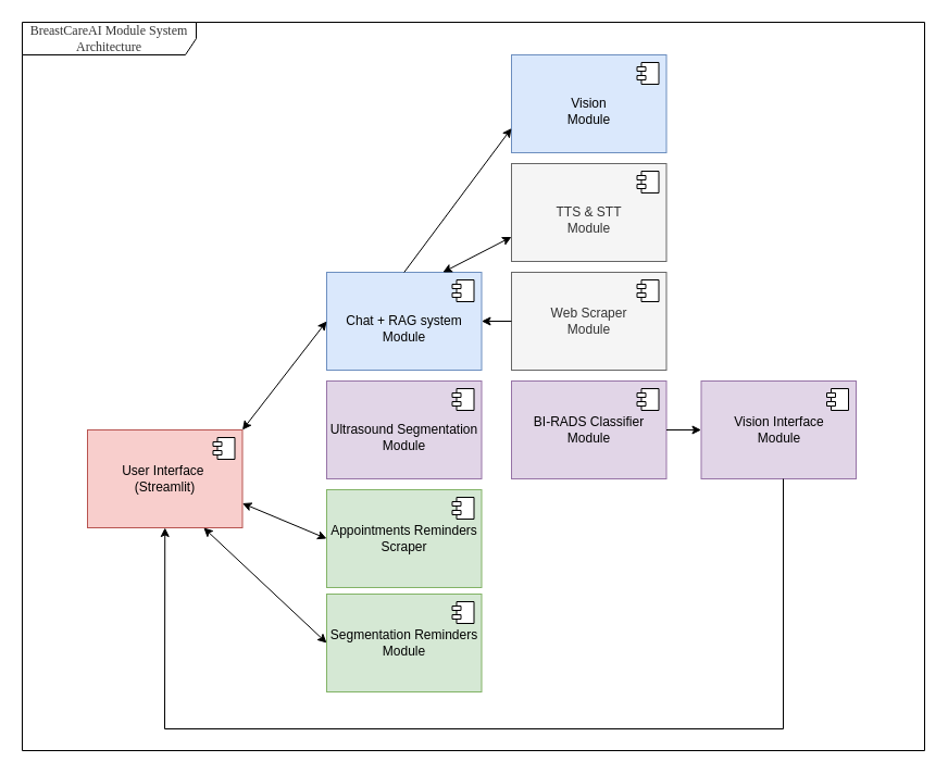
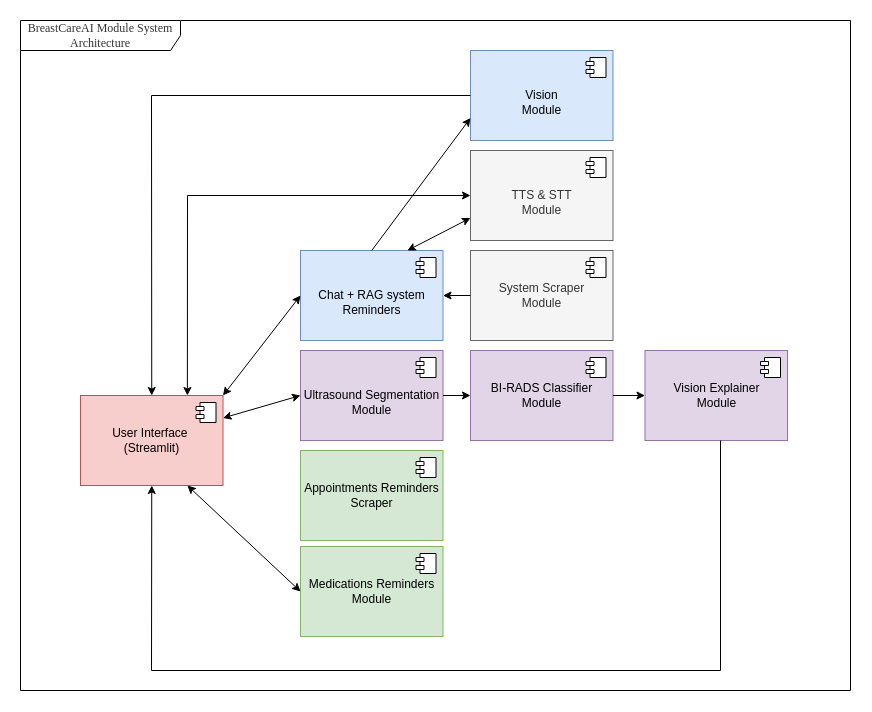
  <mxCell id="0" />
  <mxCell id="1" parent="0" />
  <mxCell id="2" value="&lt;span style=&quot;color: rgb(51, 51, 51); font-family: -webkit-standard; text-align: start; caret-color: rgb(0, 0, 0);&quot;&gt;&lt;font style=&quot;font-size: 12px;&quot;&gt;BreastCareAI Module System Architecture&lt;/font&gt;&lt;/span&gt;" style="shape=umlFrame;whiteSpace=wrap;html=1;pointerEvents=0;recursiveResize=0;container=1;collapsible=0;width=160;" vertex="1" parent="1"><mxGeometry x="20" y="20" width="830" height="670" as="geometry" /></mxCell>
  <mxCell id="3" value="User Interface&amp;nbsp;&lt;div&gt;(Streamlit)&lt;/div&gt;" style="html=1;dropTarget=0;whiteSpace=wrap;fillColor=#f8cecc;strokeColor=#b85450;" vertex="1" parent="2"><mxGeometry x="60" y="375" width="142.5" height="90" as="geometry" /></mxCell>
  <mxCell id="4" value="" style="shape=module;jettyWidth=8;jettyHeight=4;" vertex="1" parent="3"><mxGeometry x="1" width="20" height="20" relative="1" as="geometry"><mxPoint x="-27" y="7" as="offset" /></mxGeometry></mxCell>
- <mxCell id="5" value="&lt;div&gt;&lt;br&gt;&lt;/div&gt;Chat + RAG system&lt;div&gt;Module&lt;/div&gt;" style="html=1;dropTarget=0;whiteSpace=wrap;fillColor=#dae8fc;strokeColor=#6c8ebf;" vertex="1" parent="2"><mxGeometry x="280" y="230" width="142.5" height="90" as="geometry" /></mxCell>
+ <mxCell id="5" value="&lt;div&gt;&lt;br&gt;&lt;/div&gt;Chat + RAG system&lt;div&gt;Reminders&lt;/div&gt;" style="html=1;dropTarget=0;whiteSpace=wrap;fillColor=#dae8fc;strokeColor=#6c8ebf;" vertex="1" parent="2"><mxGeometry x="280" y="230" width="142.5" height="90" as="geometry" /></mxCell>
  <mxCell id="6" value="" style="shape=module;jettyWidth=8;jettyHeight=4;" vertex="1" parent="5"><mxGeometry x="1" width="20" height="20" relative="1" as="geometry"><mxPoint x="-27" y="7" as="offset" /></mxGeometry></mxCell>
  <mxCell id="7" value="" style="endArrow=classic;startArrow=classic;html=1;rounded=0;entryX=0;entryY=0.5;entryDx=0;entryDy=0;exitX=1;exitY=0;exitDx=0;exitDy=0;" edge="1" parent="2" source="3" target="5"><mxGeometry width="50" height="50" relative="1" as="geometry"><mxPoint x="130" y="375" as="sourcePoint" /><mxPoint x="180" y="325" as="targetPoint" /></mxGeometry></mxCell>
  <mxCell id="8" value="&lt;div&gt;&lt;br&gt;&lt;/div&gt;Ultrasound Segmentation&lt;div&gt;Module&lt;/div&gt;" style="html=1;dropTarget=0;whiteSpace=wrap;fillColor=#e1d5e7;strokeColor=#9673a6;" vertex="1" parent="2"><mxGeometry x="280" y="330" width="142.5" height="90" as="geometry" /></mxCell>
  <mxCell id="9" value="" style="shape=module;jettyWidth=8;jettyHeight=4;" vertex="1" parent="8"><mxGeometry x="1" width="20" height="20" relative="1" as="geometry"><mxPoint x="-27" y="7" as="offset" /></mxGeometry></mxCell>
+ <mxCell id="10" value="" style="endArrow=classic;startArrow=classic;html=1;rounded=0;exitX=1;exitY=0.25;exitDx=0;exitDy=0;entryX=0;entryY=0.5;entryDx=0;entryDy=0;" edge="1" parent="2" source="3" target="8"><mxGeometry width="50" height="50" relative="1" as="geometry"><mxPoint x="180" y="330" as="sourcePoint" /><mxPoint x="230" y="280" as="targetPoint" /></mxGeometry></mxCell>
  <mxCell id="11" value="Appointments Reminders Scraper" style="html=1;dropTarget=0;whiteSpace=wrap;fillColor=#d5e8d4;strokeColor=#82b366;" vertex="1" parent="2"><mxGeometry x="280" y="430" width="142.5" height="90" as="geometry" /></mxCell>
  <mxCell id="12" value="" style="shape=module;jettyWidth=8;jettyHeight=4;" vertex="1" parent="11"><mxGeometry x="1" width="20" height="20" relative="1" as="geometry"><mxPoint x="-27" y="7" as="offset" /></mxGeometry></mxCell>
- <mxCell id="13" value="" style="endArrow=classic;startArrow=classic;html=1;rounded=0;entryX=0;entryY=0.5;entryDx=0;entryDy=0;exitX=1;exitY=0.75;exitDx=0;exitDy=0;" edge="1" parent="2" source="3" target="11"><mxGeometry width="50" height="50" relative="1" as="geometry"><mxPoint x="170" y="465" as="sourcePoint" /><mxPoint x="260" y="550" as="targetPoint" /></mxGeometry></mxCell>
- <mxCell id="14" value="&lt;div&gt;Web Scraper&lt;/div&gt;&lt;div&gt;Module&lt;/div&gt;" style="html=1;dropTarget=0;whiteSpace=wrap;fillColor=#f5f5f5;strokeColor=#666666;fontColor=#333333;" vertex="1" parent="2"><mxGeometry x="450" y="230" width="142.5" height="90" as="geometry" /></mxCell>
+ <mxCell id="14" value="&lt;div&gt;System Scraper&lt;/div&gt;&lt;div&gt;Module&lt;/div&gt;" style="html=1;dropTarget=0;whiteSpace=wrap;fillColor=#f5f5f5;strokeColor=#666666;fontColor=#333333;" vertex="1" parent="2"><mxGeometry x="450" y="230" width="142.5" height="90" as="geometry" /></mxCell>
  <mxCell id="15" value="" style="shape=module;jettyWidth=8;jettyHeight=4;" vertex="1" parent="14"><mxGeometry x="1" width="20" height="20" relative="1" as="geometry"><mxPoint x="-27" y="7" as="offset" /></mxGeometry></mxCell>
  <mxCell id="16" value="&lt;div&gt;&lt;br class=&quot;Apple-interchange-newline&quot;&gt;Vision&lt;div&gt;Module&lt;/div&gt;&lt;/div&gt;" style="html=1;dropTarget=0;whiteSpace=wrap;fillColor=#dae8fc;strokeColor=#6c8ebf;" vertex="1" parent="2"><mxGeometry x="450" y="30" width="142.5" height="90" as="geometry" /></mxCell>
  <mxCell id="17" value="" style="shape=module;jettyWidth=8;jettyHeight=4;" vertex="1" parent="16"><mxGeometry x="1" width="20" height="20" relative="1" as="geometry"><mxPoint x="-27" y="7" as="offset" /></mxGeometry></mxCell>
  <mxCell id="18" value="" style="endArrow=classic;html=1;rounded=0;exitX=0;exitY=0.5;exitDx=0;exitDy=0;entryX=1;entryY=0.5;entryDx=0;entryDy=0;" edge="1" parent="2" source="14" target="5"><mxGeometry width="50" height="50" relative="1" as="geometry"><mxPoint x="768.75" y="140" as="sourcePoint" /><mxPoint x="670" y="295" as="targetPoint" /></mxGeometry></mxCell>
  <mxCell id="19" value="&lt;div&gt;&lt;br&gt;&lt;/div&gt;&lt;div&gt;&lt;span style=&quot;background-color: transparent; color: light-dark(rgb(51, 51, 51), rgb(193, 193, 193));&quot;&gt;TTS &amp;amp; STT&lt;/span&gt;&lt;/div&gt;&lt;div&gt;&lt;span style=&quot;background-color: transparent; color: light-dark(rgb(51, 51, 51), rgb(193, 193, 193));&quot;&gt;Module&lt;/span&gt;&lt;/div&gt;" style="html=1;dropTarget=0;whiteSpace=wrap;fillColor=#f5f5f5;strokeColor=#666666;fontColor=#333333;" vertex="1" parent="2"><mxGeometry x="450" y="130" width="142.5" height="90" as="geometry" /></mxCell>
  <mxCell id="20" value="" style="shape=module;jettyWidth=8;jettyHeight=4;" vertex="1" parent="19"><mxGeometry x="1" width="20" height="20" relative="1" as="geometry"><mxPoint x="-27" y="7" as="offset" /></mxGeometry></mxCell>
  <mxCell id="21" value="" style="endArrow=classic;startArrow=classic;html=1;rounded=0;exitX=0.75;exitY=0;exitDx=0;exitDy=0;entryX=0;entryY=0.75;entryDx=0;entryDy=0;" edge="1" parent="2" source="5" target="19"><mxGeometry width="50" height="50" relative="1" as="geometry"><mxPoint x="400" y="210" as="sourcePoint" /><mxPoint x="450" y="160" as="targetPoint" /></mxGeometry></mxCell>
  <mxCell id="22" value="&lt;div&gt;BI-RADS Classifier&lt;/div&gt;&lt;div&gt;Module&lt;/div&gt;" style="html=1;dropTarget=0;whiteSpace=wrap;fillColor=#e1d5e7;strokeColor=#9673a6;" vertex="1" parent="2"><mxGeometry x="450" y="330" width="142.5" height="90" as="geometry" /></mxCell>
  <mxCell id="23" value="" style="shape=module;jettyWidth=8;jettyHeight=4;" vertex="1" parent="22"><mxGeometry x="1" width="20" height="20" relative="1" as="geometry"><mxPoint x="-27" y="7" as="offset" /></mxGeometry></mxCell>
- <mxCell id="25" value="&lt;div&gt;&lt;span style=&quot;background-color: transparent; color: light-dark(rgb(0, 0, 0), rgb(255, 255, 255));&quot;&gt;Vision Interface&lt;/span&gt;&lt;/div&gt;&lt;div&gt;&lt;span style=&quot;background-color: transparent; color: light-dark(rgb(0, 0, 0), rgb(255, 255, 255));&quot;&gt;Module&lt;/span&gt;&lt;/div&gt;" style="html=1;dropTarget=0;whiteSpace=wrap;fillColor=#e1d5e7;strokeColor=#9673a6;" vertex="1" parent="2"><mxGeometry x="624.5" y="330" width="142.5" height="90" as="geometry" /></mxCell>
+ <mxCell id="24" value="" style="endArrow=classic;html=1;rounded=0;exitX=1;exitY=0.5;exitDx=0;exitDy=0;entryX=0;entryY=0.5;entryDx=0;entryDy=0;" edge="1" parent="2" source="8" target="22"><mxGeometry width="50" height="50" relative="1" as="geometry"><mxPoint x="670" y="390" as="sourcePoint" /><mxPoint x="720" y="340" as="targetPoint" /></mxGeometry></mxCell>
+ <mxCell id="25" value="&lt;div&gt;&lt;span style=&quot;background-color: transparent; color: light-dark(rgb(0, 0, 0), rgb(255, 255, 255));&quot;&gt;Vision Explainer&lt;/span&gt;&lt;/div&gt;&lt;div&gt;&lt;span style=&quot;background-color: transparent; color: light-dark(rgb(0, 0, 0), rgb(255, 255, 255));&quot;&gt;Module&lt;/span&gt;&lt;/div&gt;" style="html=1;dropTarget=0;whiteSpace=wrap;fillColor=#e1d5e7;strokeColor=#9673a6;" vertex="1" parent="2"><mxGeometry x="624.5" y="330" width="142.5" height="90" as="geometry" /></mxCell>
  <mxCell id="26" value="" style="shape=module;jettyWidth=8;jettyHeight=4;" vertex="1" parent="25"><mxGeometry x="1" width="20" height="20" relative="1" as="geometry"><mxPoint x="-27" y="7" as="offset" /></mxGeometry></mxCell>
  <mxCell id="27" value="" style="endArrow=classic;html=1;rounded=0;exitX=1;exitY=0.5;exitDx=0;exitDy=0;entryX=0;entryY=0.5;entryDx=0;entryDy=0;" edge="1" parent="2" source="22" target="25"><mxGeometry width="50" height="50" relative="1" as="geometry"><mxPoint x="620" y="380" as="sourcePoint" /><mxPoint x="670" y="330" as="targetPoint" /></mxGeometry></mxCell>
- <mxCell id="28" value="Segmentation Reminders Module" style="html=1;dropTarget=0;whiteSpace=wrap;fillColor=#d5e8d4;strokeColor=#82b366;" vertex="1" parent="2"><mxGeometry x="280" y="526" width="142.5" height="90" as="geometry" /></mxCell>
+ <mxCell id="28" value="Medications Reminders Module" style="html=1;dropTarget=0;whiteSpace=wrap;fillColor=#d5e8d4;strokeColor=#82b366;" vertex="1" parent="2"><mxGeometry x="280" y="526" width="142.5" height="90" as="geometry" /></mxCell>
  <mxCell id="29" value="" style="shape=module;jettyWidth=8;jettyHeight=4;" vertex="1" parent="28"><mxGeometry x="1" width="20" height="20" relative="1" as="geometry"><mxPoint x="-27" y="7" as="offset" /></mxGeometry></mxCell>
  <mxCell id="30" value="" style="endArrow=classic;startArrow=classic;html=1;rounded=0;entryX=0.75;entryY=1;entryDx=0;entryDy=0;exitX=0;exitY=0.5;exitDx=0;exitDy=0;" edge="1" parent="2" source="28" target="3"><mxGeometry width="50" height="50" relative="1" as="geometry"><mxPoint x="160" y="550" as="sourcePoint" /><mxPoint x="210" y="500" as="targetPoint" /></mxGeometry></mxCell>
  <mxCell id="31" value="" style="endArrow=classic;html=1;rounded=0;entryX=0.5;entryY=1;entryDx=0;entryDy=0;" edge="1" parent="2" target="3"><mxGeometry width="50" height="50" relative="1" as="geometry"><mxPoint x="700" y="420" as="sourcePoint" /><mxPoint x="750" y="370" as="targetPoint" /><Array as="points"><mxPoint x="700" y="650" /><mxPoint x="131" y="650" /></Array></mxGeometry></mxCell>
  <mxCell id="32" value="" style="endArrow=classic;html=1;rounded=0;exitX=0.5;exitY=0;exitDx=0;exitDy=0;entryX=0;entryY=0.75;entryDx=0;entryDy=0;" edge="1" parent="2" source="5" target="16"><mxGeometry width="50" height="50" relative="1" as="geometry"><mxPoint x="340" y="220" as="sourcePoint" /><mxPoint x="390" y="170" as="targetPoint" /></mxGeometry></mxCell>
+ <mxCell id="33" value="" style="endArrow=classic;html=1;rounded=0;exitX=0;exitY=0.5;exitDx=0;exitDy=0;entryX=0.5;entryY=0;entryDx=0;entryDy=0;" edge="1" parent="2" source="16" target="3"><mxGeometry width="50" height="50" relative="1" as="geometry"><mxPoint x="360" y="120" as="sourcePoint" /><mxPoint x="410" y="70" as="targetPoint" /><Array as="points"><mxPoint x="131" y="75" /></Array></mxGeometry></mxCell>
+ <mxCell id="34" value="" style="endArrow=classic;startArrow=classic;html=1;rounded=0;entryX=0;entryY=0.5;entryDx=0;entryDy=0;exitX=0.75;exitY=0;exitDx=0;exitDy=0;" edge="1" parent="2" source="3" target="19"><mxGeometry width="50" height="50" relative="1" as="geometry"><mxPoint x="190" y="250" as="sourcePoint" /><mxPoint x="240" y="200" as="targetPoint" /><Array as="points"><mxPoint x="167" y="175" /></Array></mxGeometry></mxCell>
